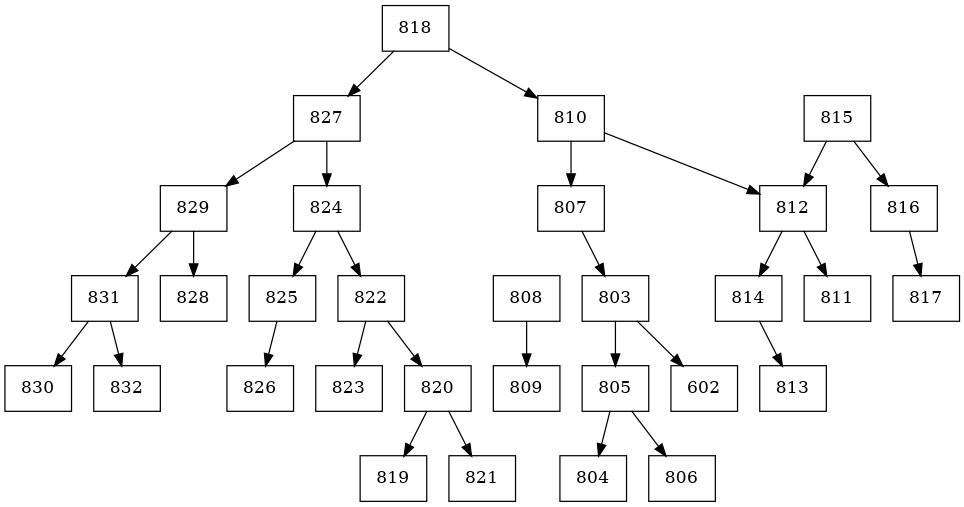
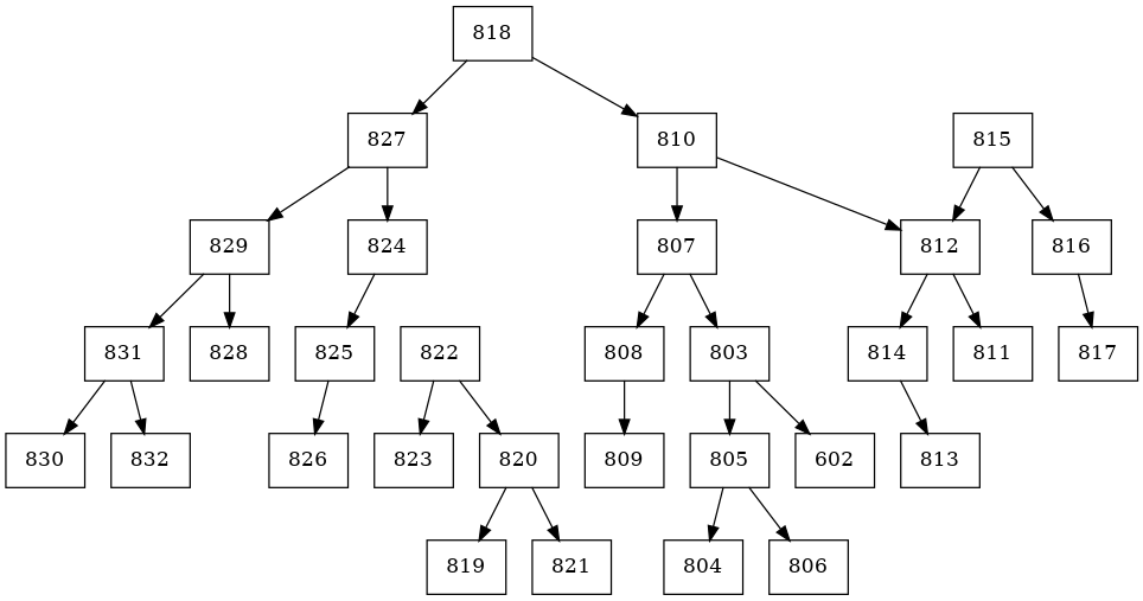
  digraph {
    concentrate=true
    rankdir=UD
    node [shape=record]
    n1 [label=818]
    n2 [label=810]
    n3 [label=827]
    n4 [label=807]
    n5 [label=812]
    n6 [label=824]
    n7 [label=829]
    n8 [label=803]
    n9 [label=808]
    n10 [label=815]
    n11 [label=816]
    n12 [label=602]
    n13 [label=805]
    n14 [label=809]
    n15 [label=804]
    n16 [label=806]
    n17 [label=811]
    n18 [label=814]
    n19 [label=817]
    n20 [label=813]
    n21 [label=822]
    n22 [label=825]
    n23 [label=828]
    n24 [label=831]
    n25 [label=820]
    n26 [label=823]
    n27 [label=826]
    n28 [label=819]
    n29 [label=821]
    n30 [label=830]
    n31 [label=832]
    n1 -> n2
    n1 -> n3
    n2 -> n4
    n2 -> n5
    n3 -> n6
    n3 -> n7
    n4 -> n8
+   n4 -> n9
    n5 -> n17
    n5 -> n18
-   n6 -> n21
    n6 -> n22
    n7 -> n23
    n7 -> n24
    n8 -> n12
    n8 -> n13
    n9 -> n14
    n10 -> n5
    n10 -> n11
    n11 -> n19
    n13 -> n15
    n13 -> n16
    n18 -> n20
    n21 -> n25
    n21 -> n26
    n22 -> n27
    n24 -> n30
    n24 -> n31
    n25 -> n28
    n25 -> n29
  }
